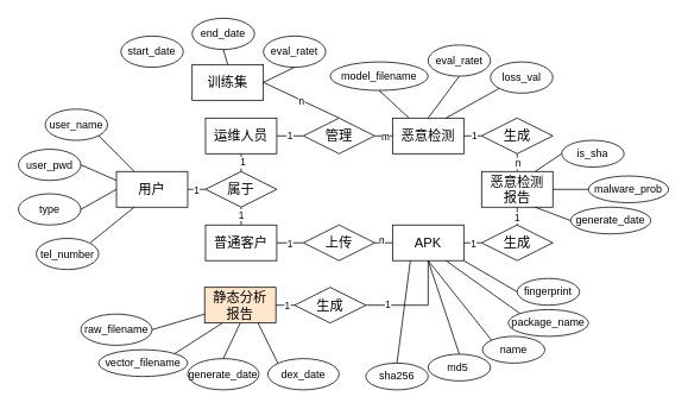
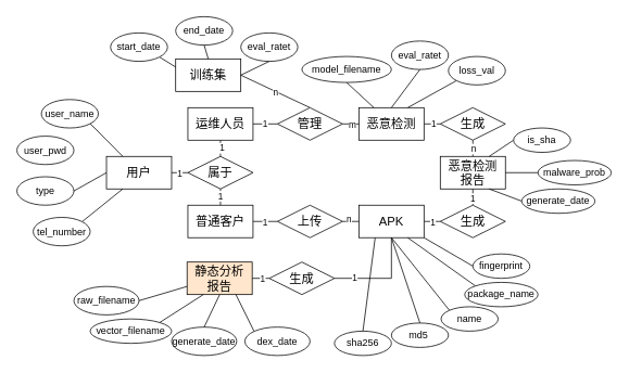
  <mxCell id="0" />
  <mxCell id="1" parent="0" />
  <mxCell id="2" style="edgeStyle=orthogonalEdgeStyle;rounded=0;orthogonalLoop=1;jettySize=auto;html=1;exitX=1;exitY=0.5;exitDx=0;exitDy=0;entryX=0;entryY=0.5;entryDx=0;entryDy=0;endArrow=none;endFill=0;" edge="1" parent="1" source="4" target="12"><mxGeometry relative="1" as="geometry" /></mxCell>
  <mxCell id="3" value="1" style="edgeLabel;html=1;align=center;verticalAlign=middle;resizable=0;points=[];" vertex="1" connectable="0" parent="2"><mxGeometry x="-0.088" relative="1" as="geometry"><mxPoint as="offset" /></mxGeometry></mxCell>
  <mxCell id="4" value="&lt;font style=&quot;font-size: 15px;&quot;&gt;普通客户&lt;/font&gt;" style="rounded=0;whiteSpace=wrap;html=1;" vertex="1" parent="1"><mxGeometry x="230" y="252" width="80" height="40" as="geometry" /></mxCell>
  <mxCell id="5" style="edgeStyle=orthogonalEdgeStyle;rounded=0;orthogonalLoop=1;jettySize=auto;html=1;exitX=0.5;exitY=1;exitDx=0;exitDy=0;entryX=1;entryY=0.5;entryDx=0;entryDy=0;endArrow=none;endFill=0;" edge="1" parent="1" source="9" target="16"><mxGeometry relative="1" as="geometry" /></mxCell>
  <mxCell id="6" value="1" style="edgeLabel;html=1;align=center;verticalAlign=middle;resizable=0;points=[];" vertex="1" connectable="0" parent="5"><mxGeometry x="0.6" y="-2" relative="1" as="geometry"><mxPoint as="offset" /></mxGeometry></mxCell>
  <mxCell id="7" style="edgeStyle=orthogonalEdgeStyle;rounded=0;orthogonalLoop=1;jettySize=auto;html=1;exitX=1;exitY=0.5;exitDx=0;exitDy=0;entryX=0;entryY=0.5;entryDx=0;entryDy=0;endArrow=none;endFill=0;" edge="1" parent="1" source="9" target="45"><mxGeometry relative="1" as="geometry" /></mxCell>
  <mxCell id="8" value="1" style="edgeLabel;html=1;align=center;verticalAlign=middle;resizable=0;points=[];" vertex="1" connectable="0" parent="7"><mxGeometry x="-0.004" y="-1" relative="1" as="geometry"><mxPoint as="offset" /></mxGeometry></mxCell>
  <mxCell id="9" value="&lt;font style=&quot;font-size: 15px;&quot;&gt;APK&lt;/font&gt;" style="rounded=0;whiteSpace=wrap;html=1;" vertex="1" parent="1"><mxGeometry x="440" y="252" width="80" height="40" as="geometry" /></mxCell>
  <mxCell id="10" style="edgeStyle=orthogonalEdgeStyle;rounded=0;orthogonalLoop=1;jettySize=auto;html=1;exitX=1;exitY=0.5;exitDx=0;exitDy=0;entryX=0;entryY=0.5;entryDx=0;entryDy=0;endArrow=none;endFill=0;" edge="1" parent="1" source="12" target="9"><mxGeometry relative="1" as="geometry" /></mxCell>
  <mxCell id="11" value="n" style="edgeLabel;html=1;align=center;verticalAlign=middle;resizable=0;points=[];" vertex="1" connectable="0" parent="10"><mxGeometry x="-0.288" y="3" relative="1" as="geometry"><mxPoint as="offset" /></mxGeometry></mxCell>
  <mxCell id="12" value="&lt;font style=&quot;font-size: 15px;&quot;&gt;上传&lt;/font&gt;" style="rhombus;whiteSpace=wrap;html=1;" vertex="1" parent="1"><mxGeometry x="340" y="252" width="80" height="40" as="geometry" /></mxCell>
  <mxCell id="13" value="&lt;font style=&quot;font-size: 15px;&quot;&gt;静态分析&lt;/font&gt;&lt;div&gt;&lt;font style=&quot;font-size: 15px;&quot;&gt;报告&lt;/font&gt;&lt;/div&gt;" style="rounded=0;whiteSpace=wrap;html=1;fillColor=#ffe6cc;" vertex="1" parent="1"><mxGeometry x="229" y="322" width="80" height="40" as="geometry" /></mxCell>
  <mxCell id="14" style="edgeStyle=orthogonalEdgeStyle;rounded=0;orthogonalLoop=1;jettySize=auto;html=1;exitX=0;exitY=0.5;exitDx=0;exitDy=0;entryX=1;entryY=0.5;entryDx=0;entryDy=0;endArrow=none;endFill=0;" edge="1" parent="1" source="16" target="13"><mxGeometry relative="1" as="geometry" /></mxCell>
  <mxCell id="15" value="1" style="edgeLabel;html=1;align=center;verticalAlign=middle;resizable=0;points=[];" vertex="1" connectable="0" parent="14"><mxGeometry x="-0.173" relative="1" as="geometry"><mxPoint as="offset" /></mxGeometry></mxCell>
  <mxCell id="16" value="&lt;font style=&quot;font-size: 15px;&quot;&gt;生成&lt;/font&gt;" style="rhombus;whiteSpace=wrap;html=1;" vertex="1" parent="1"><mxGeometry x="330" y="322" width="80" height="40" as="geometry" /></mxCell>
  <mxCell id="17" style="edgeStyle=orthogonalEdgeStyle;rounded=0;orthogonalLoop=1;jettySize=auto;html=1;exitX=1;exitY=0.5;exitDx=0;exitDy=0;entryX=0;entryY=0.5;entryDx=0;entryDy=0;endArrow=none;endFill=0;" edge="1" parent="1" source="22" target="34"><mxGeometry relative="1" as="geometry" /></mxCell>
  <mxCell id="18" value="1" style="edgeLabel;html=1;align=center;verticalAlign=middle;resizable=0;points=[];" vertex="1" connectable="0" parent="17"><mxGeometry x="-0.088" y="-1" relative="1" as="geometry"><mxPoint as="offset" /></mxGeometry></mxCell>
  <mxCell id="19" value="1" style="edgeLabel;html=1;align=center;verticalAlign=middle;resizable=0;points=[];" vertex="1" connectable="0" parent="17"><mxGeometry x="-0.066" y="1" relative="1" as="geometry"><mxPoint as="offset" /></mxGeometry></mxCell>
  <mxCell id="20" style="edgeStyle=orthogonalEdgeStyle;rounded=0;orthogonalLoop=1;jettySize=auto;html=1;exitX=0.5;exitY=1;exitDx=0;exitDy=0;entryX=0.5;entryY=0;entryDx=0;entryDy=0;endArrow=none;endFill=0;" edge="1" parent="1" source="22" target="44"><mxGeometry relative="1" as="geometry" /></mxCell>
  <mxCell id="21" value="1" style="edgeLabel;html=1;align=center;verticalAlign=middle;resizable=0;points=[];" vertex="1" connectable="0" parent="20"><mxGeometry x="-0.073" y="1" relative="1" as="geometry"><mxPoint as="offset" /></mxGeometry></mxCell>
  <mxCell id="22" value="&lt;font style=&quot;font-size: 15px;&quot;&gt;运维人员&lt;/font&gt;" style="rounded=0;whiteSpace=wrap;html=1;" vertex="1" parent="1"><mxGeometry x="230" y="132" width="80" height="40" as="geometry" /></mxCell>
  <mxCell id="23" value="&lt;span style=&quot;font-size: 15px;&quot;&gt;训练集&lt;/span&gt;" style="rounded=0;whiteSpace=wrap;html=1;" vertex="1" parent="1"><mxGeometry x="215" y="72" width="80" height="40" as="geometry" /></mxCell>
  <mxCell id="24" style="edgeStyle=orthogonalEdgeStyle;rounded=0;orthogonalLoop=1;jettySize=auto;html=1;exitX=1;exitY=0.5;exitDx=0;exitDy=0;entryX=0;entryY=0.5;entryDx=0;entryDy=0;endArrow=none;endFill=0;" edge="1" parent="1" source="26" target="29"><mxGeometry relative="1" as="geometry" /></mxCell>
  <mxCell id="25" value="1" style="edgeLabel;html=1;align=center;verticalAlign=middle;resizable=0;points=[];" vertex="1" connectable="0" parent="24"><mxGeometry x="0.124" y="1" relative="1" as="geometry"><mxPoint as="offset" /></mxGeometry></mxCell>
  <mxCell id="26" value="&lt;span style=&quot;font-size: 15px;&quot;&gt;恶意检测&lt;/span&gt;" style="rounded=0;whiteSpace=wrap;html=1;" vertex="1" parent="1"><mxGeometry x="440" y="132" width="80" height="40" as="geometry" /></mxCell>
  <mxCell id="27" style="edgeStyle=orthogonalEdgeStyle;rounded=0;orthogonalLoop=1;jettySize=auto;html=1;exitX=0.5;exitY=1;exitDx=0;exitDy=0;entryX=0.5;entryY=0;entryDx=0;entryDy=0;endArrow=none;endFill=0;" edge="1" parent="1" source="29" target="37"><mxGeometry relative="1" as="geometry" /></mxCell>
  <mxCell id="28" value="n" style="edgeLabel;html=1;align=center;verticalAlign=middle;resizable=0;points=[];" vertex="1" connectable="0" parent="27"><mxGeometry x="-0.264" relative="1" as="geometry"><mxPoint y="3" as="offset" /></mxGeometry></mxCell>
  <mxCell id="29" value="&lt;font style=&quot;font-size: 15px;&quot;&gt;生成&lt;/font&gt;" style="rhombus;whiteSpace=wrap;html=1;" vertex="1" parent="1"><mxGeometry x="540" y="132" width="80" height="40" as="geometry" /></mxCell>
  <mxCell id="30" style="edgeStyle=orthogonalEdgeStyle;rounded=0;orthogonalLoop=1;jettySize=auto;html=1;exitX=1;exitY=0.5;exitDx=0;exitDy=0;entryX=0;entryY=0.5;entryDx=0;entryDy=0;endArrow=none;endFill=0;" edge="1" parent="1" source="34" target="26"><mxGeometry relative="1" as="geometry" /></mxCell>
  <mxCell id="31" value="m" style="edgeLabel;html=1;align=center;verticalAlign=middle;resizable=0;points=[];" vertex="1" connectable="0" parent="30"><mxGeometry x="0.129" relative="1" as="geometry"><mxPoint as="offset" /></mxGeometry></mxCell>
  <mxCell id="32" style="rounded=0;orthogonalLoop=1;jettySize=auto;html=1;exitX=0.5;exitY=0;exitDx=0;exitDy=0;entryX=1;entryY=0.5;entryDx=0;entryDy=0;endArrow=none;endFill=0;" edge="1" parent="1" source="34" target="23"><mxGeometry relative="1" as="geometry" /></mxCell>
  <mxCell id="33" value="n" style="edgeLabel;html=1;align=center;verticalAlign=middle;resizable=0;points=[];" vertex="1" connectable="0" parent="32"><mxGeometry x="-0.006" y="1" relative="1" as="geometry"><mxPoint as="offset" /></mxGeometry></mxCell>
  <mxCell id="34" value="&lt;font style=&quot;font-size: 15px;&quot;&gt;管理&lt;/font&gt;" style="rhombus;whiteSpace=wrap;html=1;" vertex="1" parent="1"><mxGeometry x="340" y="132" width="80" height="40" as="geometry" /></mxCell>
  <mxCell id="35" style="edgeStyle=orthogonalEdgeStyle;rounded=0;orthogonalLoop=1;jettySize=auto;html=1;exitX=0.5;exitY=1;exitDx=0;exitDy=0;entryX=0.5;entryY=0;entryDx=0;entryDy=0;endArrow=none;endFill=0;" edge="1" parent="1" source="37" target="45"><mxGeometry relative="1" as="geometry" /></mxCell>
  <mxCell id="36" value="1" style="edgeLabel;html=1;align=center;verticalAlign=middle;resizable=0;points=[];" vertex="1" connectable="0" parent="35"><mxGeometry x="0.071" y="-1" relative="1" as="geometry"><mxPoint as="offset" /></mxGeometry></mxCell>
  <mxCell id="37" value="&lt;font style=&quot;font-size: 15px;&quot;&gt;恶意检测&lt;/font&gt;&lt;div&gt;&lt;font style=&quot;font-size: 15px;&quot;&gt;报告&lt;/font&gt;&lt;/div&gt;" style="rounded=0;whiteSpace=wrap;html=1;" vertex="1" parent="1"><mxGeometry x="540" y="192" width="80" height="40" as="geometry" /></mxCell>
  <mxCell id="38" style="edgeStyle=orthogonalEdgeStyle;rounded=0;orthogonalLoop=1;jettySize=auto;html=1;exitX=1;exitY=0.5;exitDx=0;exitDy=0;entryX=0;entryY=0.5;entryDx=0;entryDy=0;endArrow=none;endFill=0;" edge="1" parent="1" source="41" target="44"><mxGeometry relative="1" as="geometry" /></mxCell>
  <mxCell id="39" value="1" style="edgeLabel;html=1;align=center;verticalAlign=middle;resizable=0;points=[];" vertex="1" connectable="0" parent="38"><mxGeometry x="-0.107" relative="1" as="geometry"><mxPoint as="offset" /></mxGeometry></mxCell>
- <mxCell id="40" style="edgeStyle=none;rounded=0;orthogonalLoop=1;jettySize=auto;html=1;exitX=0;exitY=0.25;exitDx=0;exitDy=0;entryX=1;entryY=0.5;entryDx=0;entryDy=0;endArrow=none;endFill=0;" edge="1" parent="1" source="41" target="48"><mxGeometry relative="1" as="geometry" /></mxCell>
  <mxCell id="41" value="&lt;span style=&quot;font-size: 15px;&quot;&gt;用户&lt;/span&gt;" style="rounded=0;whiteSpace=wrap;html=1;" vertex="1" parent="1"><mxGeometry x="130" y="192" width="80" height="40" as="geometry" /></mxCell>
  <mxCell id="42" style="edgeStyle=orthogonalEdgeStyle;rounded=0;orthogonalLoop=1;jettySize=auto;html=1;exitX=0.5;exitY=1;exitDx=0;exitDy=0;entryX=0.5;entryY=0;entryDx=0;entryDy=0;endArrow=none;endFill=0;" edge="1" parent="1" source="44" target="4"><mxGeometry relative="1" as="geometry" /></mxCell>
  <mxCell id="43" value="1" style="edgeLabel;html=1;align=center;verticalAlign=middle;resizable=0;points=[];" vertex="1" connectable="0" parent="42"><mxGeometry x="-0.173" y="-1" relative="1" as="geometry"><mxPoint as="offset" /></mxGeometry></mxCell>
  <mxCell id="44" value="&lt;font style=&quot;font-size: 15px;&quot;&gt;属于&lt;/font&gt;" style="rhombus;whiteSpace=wrap;html=1;" vertex="1" parent="1"><mxGeometry x="230" y="192" width="80" height="40" as="geometry" /></mxCell>
  <mxCell id="45" value="&lt;font style=&quot;font-size: 15px;&quot;&gt;生成&lt;/font&gt;" style="rhombus;whiteSpace=wrap;html=1;" vertex="1" parent="1"><mxGeometry x="540" y="252" width="80" height="40" as="geometry" /></mxCell>
  <mxCell id="46" style="edgeStyle=none;rounded=0;orthogonalLoop=1;jettySize=auto;html=1;exitX=1;exitY=1;exitDx=0;exitDy=0;entryX=0.25;entryY=0;entryDx=0;entryDy=0;endArrow=none;endFill=0;" edge="1" parent="1" source="47" target="41"><mxGeometry relative="1" as="geometry" /></mxCell>
  <mxCell id="47" value="user_name" style="ellipse;whiteSpace=wrap;html=1;" vertex="1" parent="1"><mxGeometry x="50" y="122" width="70" height="35" as="geometry" /></mxCell>
  <mxCell id="48" value="user_pwd" style="ellipse;whiteSpace=wrap;html=1;" vertex="1" parent="1"><mxGeometry x="20" y="167" width="70" height="35" as="geometry" /></mxCell>
  <mxCell id="49" style="edgeStyle=none;rounded=0;orthogonalLoop=1;jettySize=auto;html=1;exitX=1;exitY=0.5;exitDx=0;exitDy=0;entryX=0;entryY=0.5;entryDx=0;entryDy=0;endArrow=none;endFill=0;" edge="1" parent="1" source="50" target="41"><mxGeometry relative="1" as="geometry" /></mxCell>
  <mxCell id="50" value="type" style="ellipse;whiteSpace=wrap;html=1;" vertex="1" parent="1"><mxGeometry x="20" y="217" width="70" height="35" as="geometry" /></mxCell>
  <mxCell id="51" style="edgeStyle=none;rounded=0;orthogonalLoop=1;jettySize=auto;html=1;exitX=1;exitY=0;exitDx=0;exitDy=0;entryX=0.25;entryY=1;entryDx=0;entryDy=0;endArrow=none;endFill=0;" edge="1" parent="1" source="52" target="41"><mxGeometry relative="1" as="geometry" /></mxCell>
  <mxCell id="52" value="tel_number" style="ellipse;whiteSpace=wrap;html=1;" vertex="1" parent="1"><mxGeometry x="40" y="267" width="70" height="35" as="geometry" /></mxCell>
  <mxCell id="53" style="edgeStyle=none;rounded=0;orthogonalLoop=1;jettySize=auto;html=1;exitX=1;exitY=0.5;exitDx=0;exitDy=0;entryX=0;entryY=0.75;entryDx=0;entryDy=0;endArrow=none;endFill=0;" edge="1" parent="1" source="54" target="13"><mxGeometry relative="1" as="geometry" /></mxCell>
  <mxCell id="54" value="raw_filename" style="ellipse;whiteSpace=wrap;html=1;" vertex="1" parent="1"><mxGeometry x="90" y="352" width="80" height="35" as="geometry" /></mxCell>
  <mxCell id="55" style="edgeStyle=none;rounded=0;orthogonalLoop=1;jettySize=auto;html=1;exitX=1;exitY=0;exitDx=0;exitDy=0;entryX=0.25;entryY=1;entryDx=0;entryDy=0;endArrow=none;endFill=0;" edge="1" parent="1" source="56" target="13"><mxGeometry relative="1" as="geometry" /></mxCell>
  <mxCell id="56" value="vector_filename" style="ellipse;whiteSpace=wrap;html=1;" vertex="1" parent="1"><mxGeometry x="110" y="392" width="100" height="30" as="geometry" /></mxCell>
  <mxCell id="57" style="edgeStyle=none;rounded=0;orthogonalLoop=1;jettySize=auto;html=1;exitX=0.5;exitY=0;exitDx=0;exitDy=0;entryX=0.5;entryY=1;entryDx=0;entryDy=0;endArrow=none;endFill=0;" edge="1" parent="1" source="58" target="13"><mxGeometry relative="1" as="geometry" /></mxCell>
  <mxCell id="58" value="generate_date&lt;span style=&quot;color: rgba(0, 0, 0, 0); font-family: monospace; font-size: 0px; text-align: start; text-wrap: nowrap;&quot;&gt;%3CmxGraphModel%3E%3Croot%3E%3CmxCell%20id%3D%220%22%2F%3E%3CmxCell%20id%3D%221%22%20parent%3D%220%22%2F%3E%3CmxCell%20id%3D%222%22%20value%3D%22raw_filename%22%20style%3D%22ellipse%3BwhiteSpace%3Dwrap%3Bhtml%3D1%3B%22%20vertex%3D%221%22%20parent%3D%221%22%3E%3CmxGeometry%20x%3D%22-150%22%20y%3D%22320%22%20width%3D%2280%22%20height%3D%2235%22%20as%3D%22geometry%22%2F%3E%3C%2FmxCell%3E%3C%2Froot%3E%3C%2FmxGraphModel%3E&lt;/span&gt;" style="ellipse;whiteSpace=wrap;html=1;" vertex="1" parent="1"><mxGeometry x="210" y="402" width="80" height="35" as="geometry" /></mxCell>
  <mxCell id="59" style="edgeStyle=none;rounded=0;orthogonalLoop=1;jettySize=auto;html=1;exitX=0;exitY=0;exitDx=0;exitDy=0;entryX=0.75;entryY=1;entryDx=0;entryDy=0;endArrow=none;endFill=0;" edge="1" parent="1" source="60" target="13"><mxGeometry relative="1" as="geometry" /></mxCell>
  <mxCell id="60" value="dex_date" style="ellipse;whiteSpace=wrap;html=1;" vertex="1" parent="1"><mxGeometry x="300" y="402" width="80" height="35" as="geometry" /></mxCell>
  <mxCell id="61" style="edgeStyle=none;rounded=0;orthogonalLoop=1;jettySize=auto;html=1;exitX=0.5;exitY=0;exitDx=0;exitDy=0;entryX=0.25;entryY=1;entryDx=0;entryDy=0;endArrow=none;endFill=0;" edge="1" parent="1" source="62" target="9"><mxGeometry relative="1" as="geometry" /></mxCell>
  <mxCell id="62" value="sha256" style="ellipse;whiteSpace=wrap;html=1;" vertex="1" parent="1"><mxGeometry x="410" y="407" width="70" height="30" as="geometry" /></mxCell>
  <mxCell id="63" style="edgeStyle=none;rounded=0;orthogonalLoop=1;jettySize=auto;html=1;exitX=0.5;exitY=0;exitDx=0;exitDy=0;entryX=0.5;entryY=1;entryDx=0;entryDy=0;endArrow=none;endFill=0;" edge="1" parent="1" source="64" target="9"><mxGeometry relative="1" as="geometry" /></mxCell>
  <mxCell id="64" value="md5&lt;span style=&quot;white-space: pre;&quot;&gt;&#09;&lt;/span&gt;" style="ellipse;whiteSpace=wrap;html=1;" vertex="1" parent="1"><mxGeometry x="480" y="397" width="70" height="30" as="geometry" /></mxCell>
  <mxCell id="65" style="edgeStyle=none;rounded=0;orthogonalLoop=1;jettySize=auto;html=1;exitX=0;exitY=0;exitDx=0;exitDy=0;endArrow=none;endFill=0;" edge="1" parent="1" source="66"><mxGeometry relative="1" as="geometry"><mxPoint x="480" y="292" as="targetPoint" /></mxGeometry></mxCell>
  <mxCell id="66" value="name" style="ellipse;whiteSpace=wrap;html=1;" vertex="1" parent="1"><mxGeometry x="541" y="377" width="70" height="30" as="geometry" /></mxCell>
  <mxCell id="67" style="edgeStyle=none;rounded=0;orthogonalLoop=1;jettySize=auto;html=1;exitX=0;exitY=0;exitDx=0;exitDy=0;entryX=0.75;entryY=1;entryDx=0;entryDy=0;endArrow=none;endFill=0;" edge="1" parent="1" source="68" target="9"><mxGeometry relative="1" as="geometry" /></mxCell>
  <mxCell id="68" value="package_name" style="ellipse;whiteSpace=wrap;html=1;" vertex="1" parent="1"><mxGeometry x="570" y="347" width="90" height="30" as="geometry" /></mxCell>
  <mxCell id="69" style="edgeStyle=none;rounded=0;orthogonalLoop=1;jettySize=auto;html=1;exitX=0;exitY=0.5;exitDx=0;exitDy=0;entryX=1;entryY=1;entryDx=0;entryDy=0;endArrow=none;endFill=0;" edge="1" parent="1" source="70" target="9"><mxGeometry relative="1" as="geometry" /></mxCell>
  <mxCell id="70" value="fingerprint" style="ellipse;whiteSpace=wrap;html=1;" vertex="1" parent="1"><mxGeometry x="580" y="312" width="70" height="30" as="geometry" /></mxCell>
  <mxCell id="71" style="edgeStyle=none;rounded=0;orthogonalLoop=1;jettySize=auto;html=1;exitX=0;exitY=0.5;exitDx=0;exitDy=0;entryX=0.75;entryY=0;entryDx=0;entryDy=0;endArrow=none;endFill=0;" edge="1" parent="1" source="72" target="37"><mxGeometry relative="1" as="geometry" /></mxCell>
  <mxCell id="72" value="is_sha" style="ellipse;whiteSpace=wrap;html=1;" vertex="1" parent="1"><mxGeometry x="630" y="157" width="70" height="30" as="geometry" /></mxCell>
  <mxCell id="73" style="edgeStyle=none;rounded=0;orthogonalLoop=1;jettySize=auto;html=1;exitX=0;exitY=0.5;exitDx=0;exitDy=0;entryX=1;entryY=0.5;entryDx=0;entryDy=0;endArrow=none;endFill=0;" edge="1" parent="1" source="74" target="37"><mxGeometry relative="1" as="geometry" /></mxCell>
  <mxCell id="74" value="malware_prob" style="ellipse;whiteSpace=wrap;html=1;" vertex="1" parent="1"><mxGeometry x="660" y="197" width="90" height="30" as="geometry" /></mxCell>
  <mxCell id="75" style="edgeStyle=none;rounded=0;orthogonalLoop=1;jettySize=auto;html=1;exitX=0;exitY=0.5;exitDx=0;exitDy=0;entryX=0.75;entryY=1;entryDx=0;entryDy=0;endArrow=none;endFill=0;" edge="1" parent="1" source="76" target="37"><mxGeometry relative="1" as="geometry" /></mxCell>
  <mxCell id="76" value="generate_date" style="ellipse;whiteSpace=wrap;html=1;" vertex="1" parent="1"><mxGeometry x="640" y="232" width="90" height="30" as="geometry" /></mxCell>
+ <mxCell id="77" style="edgeStyle=none;rounded=0;orthogonalLoop=1;jettySize=auto;html=1;exitX=1;exitY=1;exitDx=0;exitDy=0;entryX=0;entryY=0.25;entryDx=0;entryDy=0;endArrow=none;endFill=0;" edge="1" parent="1" source="78" target="23"><mxGeometry relative="1" as="geometry" /></mxCell>
  <mxCell id="78" value="start_date" style="ellipse;whiteSpace=wrap;html=1;" vertex="1" parent="1"><mxGeometry x="135" y="40" width="70" height="35" as="geometry" /></mxCell>
  <mxCell id="79" style="edgeStyle=none;rounded=0;orthogonalLoop=1;jettySize=auto;html=1;exitX=0.5;exitY=1;exitDx=0;exitDy=0;entryX=0.5;entryY=0;entryDx=0;entryDy=0;endArrow=none;endFill=0;" edge="1" parent="1" source="80" target="23"><mxGeometry relative="1" as="geometry" /></mxCell>
  <mxCell id="80" value="end_date" style="ellipse;whiteSpace=wrap;html=1;" vertex="1" parent="1"><mxGeometry x="215" y="20" width="70" height="35" as="geometry" /></mxCell>
  <mxCell id="81" style="edgeStyle=none;rounded=0;orthogonalLoop=1;jettySize=auto;html=1;exitX=0.5;exitY=1;exitDx=0;exitDy=0;entryX=1;entryY=0.5;entryDx=0;entryDy=0;endArrow=none;endFill=0;" edge="1" parent="1" source="82" target="23"><mxGeometry relative="1" as="geometry" /></mxCell>
  <mxCell id="82" value="eval_ratet" style="ellipse;whiteSpace=wrap;html=1;" vertex="1" parent="1"><mxGeometry x="295" y="40" width="70" height="35" as="geometry" /></mxCell>
  <mxCell id="83" style="edgeStyle=none;rounded=0;orthogonalLoop=1;jettySize=auto;html=1;exitX=0.5;exitY=1;exitDx=0;exitDy=0;endArrow=none;endFill=0;" edge="1" parent="1" source="84" target="26"><mxGeometry relative="1" as="geometry" /></mxCell>
  <mxCell id="84" value="model_filename" style="ellipse;whiteSpace=wrap;html=1;" vertex="1" parent="1"><mxGeometry x="370" y="69" width="110" height="32" as="geometry" /></mxCell>
  <mxCell id="85" style="edgeStyle=none;rounded=0;orthogonalLoop=1;jettySize=auto;html=1;exitX=0.5;exitY=1;exitDx=0;exitDy=0;entryX=0.5;entryY=0;entryDx=0;entryDy=0;endArrow=none;endFill=0;" edge="1" parent="1" source="86" target="26"><mxGeometry relative="1" as="geometry" /></mxCell>
  <mxCell id="86" value="eval_ratet" style="ellipse;whiteSpace=wrap;html=1;" vertex="1" parent="1"><mxGeometry x="480" y="50" width="70" height="35" as="geometry" /></mxCell>
  <mxCell id="87" style="edgeStyle=none;rounded=0;orthogonalLoop=1;jettySize=auto;html=1;exitX=0.5;exitY=0;exitDx=0;exitDy=0;" edge="1" parent="1" source="23" target="23"><mxGeometry relative="1" as="geometry" /></mxCell>
  <mxCell id="88" style="edgeStyle=none;rounded=0;orthogonalLoop=1;jettySize=auto;html=1;exitX=0;exitY=1;exitDx=0;exitDy=0;entryX=0.75;entryY=0;entryDx=0;entryDy=0;endArrow=none;endFill=0;" edge="1" parent="1" source="89" target="26"><mxGeometry relative="1" as="geometry" /></mxCell>
  <mxCell id="89" value="loss_val" style="ellipse;whiteSpace=wrap;html=1;" vertex="1" parent="1"><mxGeometry x="550" y="69" width="70" height="35" as="geometry" /></mxCell>
